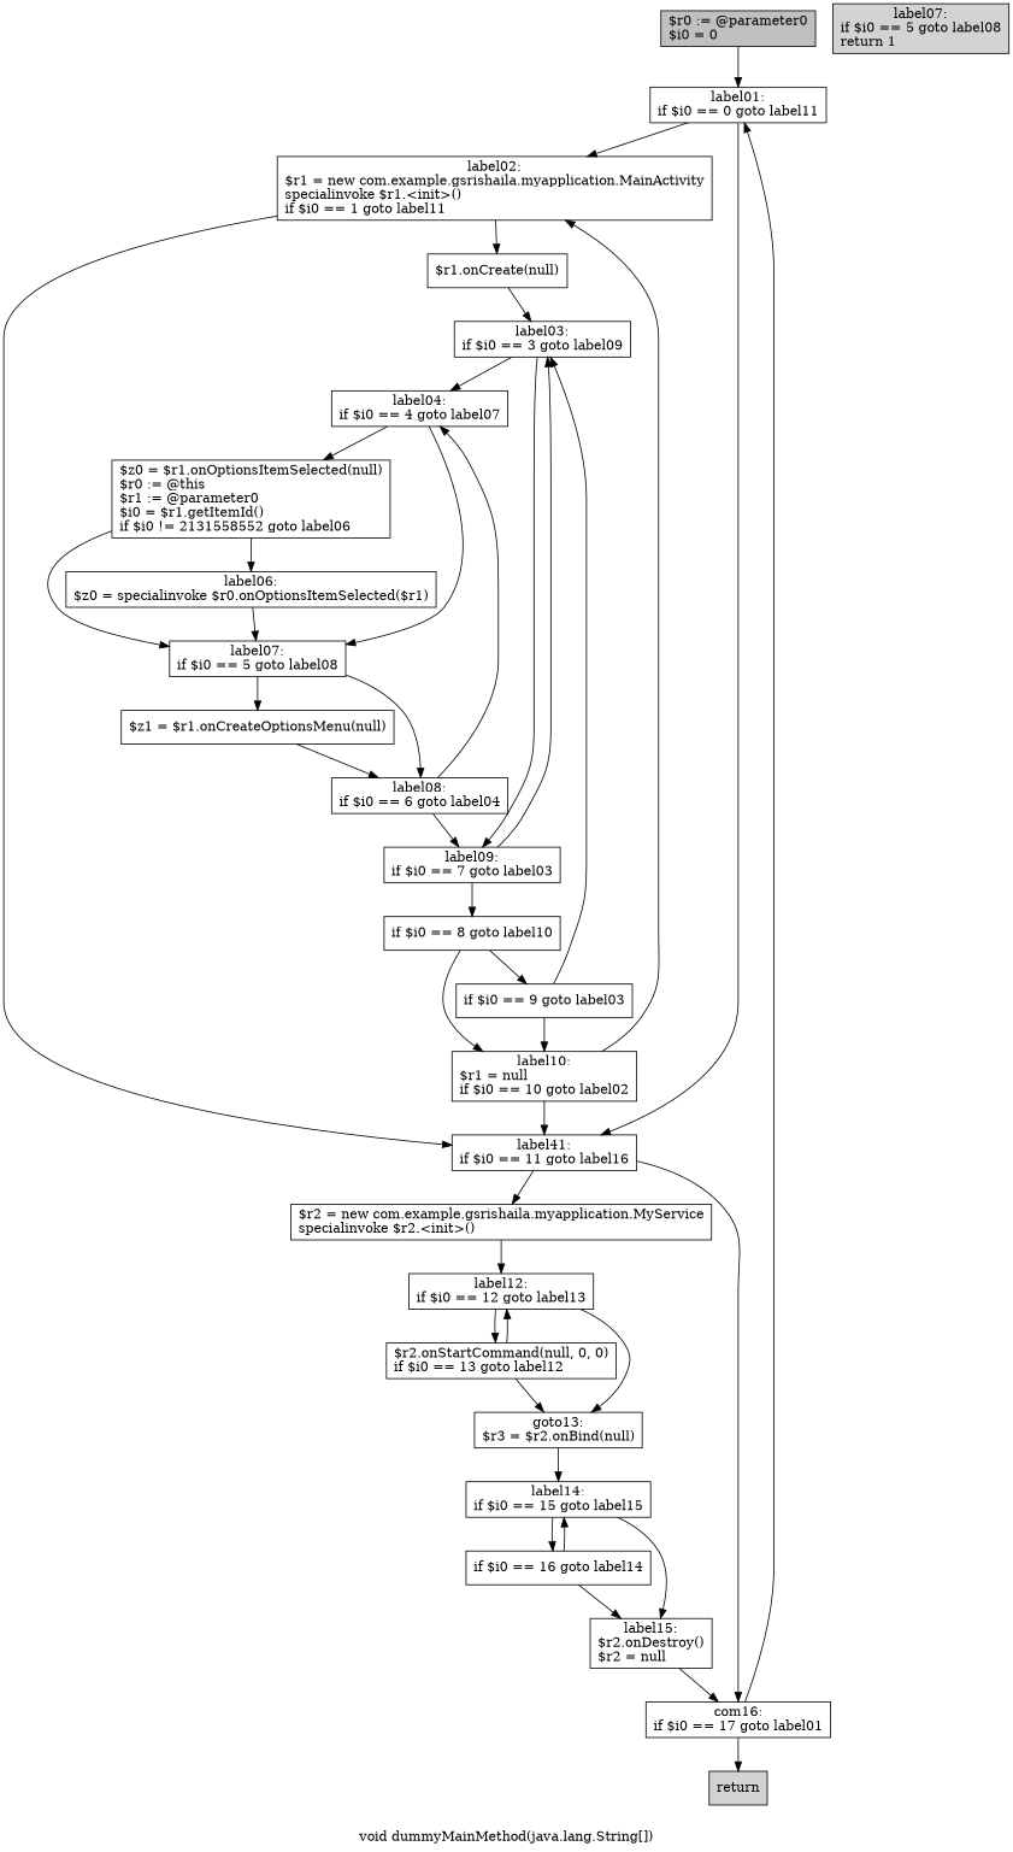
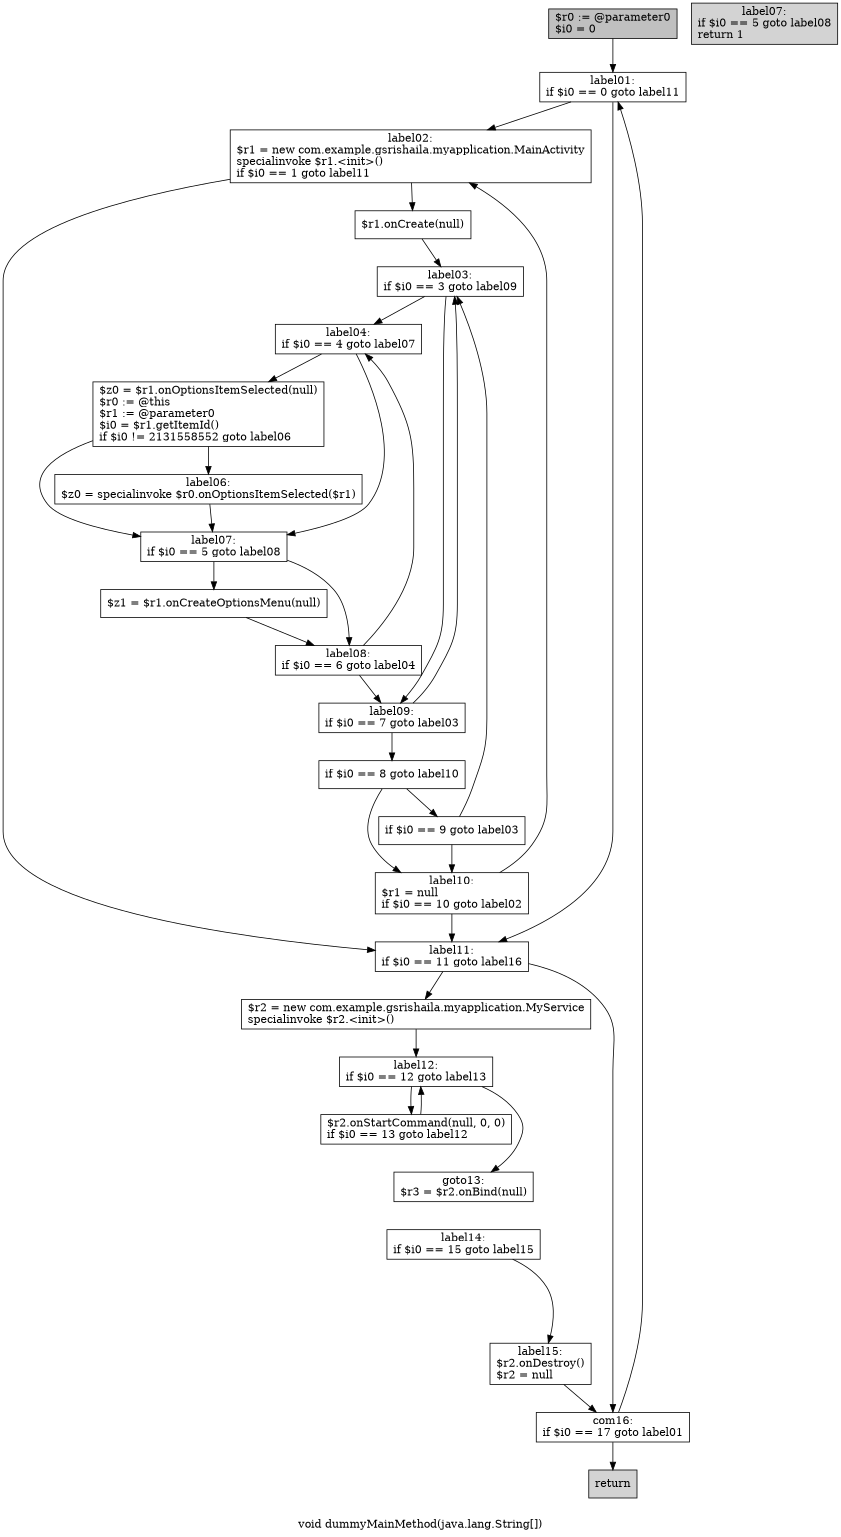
  digraph {
    label="void dummyMainMethod(java.lang.String[])"
    node [shape=box]
    n1 [fillcolor=gray label="$r0 := @parameter0\l$i0 = 0\l" style=filled]
    n2 [label="label01:\nif $i0 == 0 goto label11\l"]
    n3 [label="label02:\n$r1 = new com.example.gsrishaila.myapplication.MainActivity\lspecialinvoke $r1.<init>()\lif $i0 == 1 goto label11\l"]
-   n4 [label="label41:\nif $i0 == 11 goto label16\l"]
+   n4 [label="label11:\nif $i0 == 11 goto label16\l"]
    n5 [label="$r1.onCreate(null)\l"]
    n6 [label="$r2 = new com.example.gsrishaila.myapplication.MyService\lspecialinvoke $r2.<init>()\l"]
    n7 [label="com16:\nif $i0 == 17 goto label01\l"]
    n8 [label="label03:\nif $i0 == 3 goto label09\l"]
    n9 [label="label12:\nif $i0 == 12 goto label13\l"]
    n10 [fillcolor=lightgray label="return\l" style=filled]
    n11 [label="label04:\nif $i0 == 4 goto label07\l"]
    n12 [label="label09:\nif $i0 == 7 goto label03\l"]
    n13 [label="$z0 = $r1.onOptionsItemSelected(null)\l$r0 := @this\l$r1 := @parameter0\l$i0 = $r1.getItemId()\lif $i0 != 2131558552 goto label06\l"]
    n14 [label="label07:\nif $i0 == 5 goto label08\l"]
    n15 [label="if $i0 == 8 goto label10\l"]
    n16 [label="label06:\n$z0 = specialinvoke $r0.onOptionsItemSelected($r1)\l"]
    n17 [label="$z1 = $r1.onCreateOptionsMenu(null)\l"]
    n18 [label="label08:\nif $i0 == 6 goto label04\l"]
    n19 [label="if $i0 == 9 goto label03\l"]
    n20 [label="label10:\n$r1 = null\lif $i0 == 10 goto label02\l"]
    n21 [fillcolor=lightgray label="label07:\nif $i0 == 5 goto label08\lreturn 1\l" style=filled]
    n22 [label="$r2.onStartCommand(null, 0, 0)\lif $i0 == 13 goto label12\l"]
    n23 [label="goto13:\n$r3 = $r2.onBind(null)\l"]
    n24 [label="label14:\nif $i0 == 15 goto label15\l"]
-   n25 [label="if $i0 == 16 goto label14\l"]
    n26 [label="label15:\n$r2.onDestroy()\l$r2 = null\l"]
    n1 -> n2
    n2 -> n3
    n2 -> n4
    n3 -> n4
    n3 -> n5
    n4 -> n6
    n4 -> n7
    n5 -> n8
    n6 -> n9
    n7 -> n2
    n7 -> n10
    n8 -> n11
    n8 -> n12
    n9 -> n22
    n9 -> n23
    n11 -> n13
    n11 -> n14
    n12 -> n8
    n12 -> n15
    n13 -> n14
    n13 -> n16
    n14 -> n17
    n14 -> n18
    n15 -> n19
    n15 -> n20
    n16 -> n14
    n17 -> n18
    n18 -> n11
    n18 -> n12
    n19 -> n8
    n19 -> n20
    n20 -> n3
    n20 -> n4
    n22 -> n9
-   n22 -> n23
-   n23 -> n24
-   n24 -> n25
    n24 -> n26
-   n25 -> n24
-   n25 -> n26
    n26 -> n7
  }
